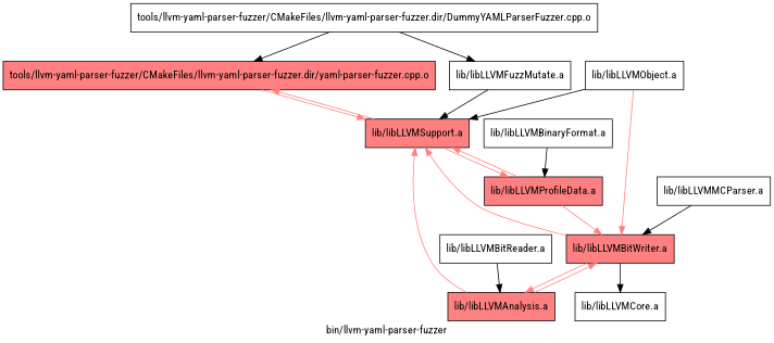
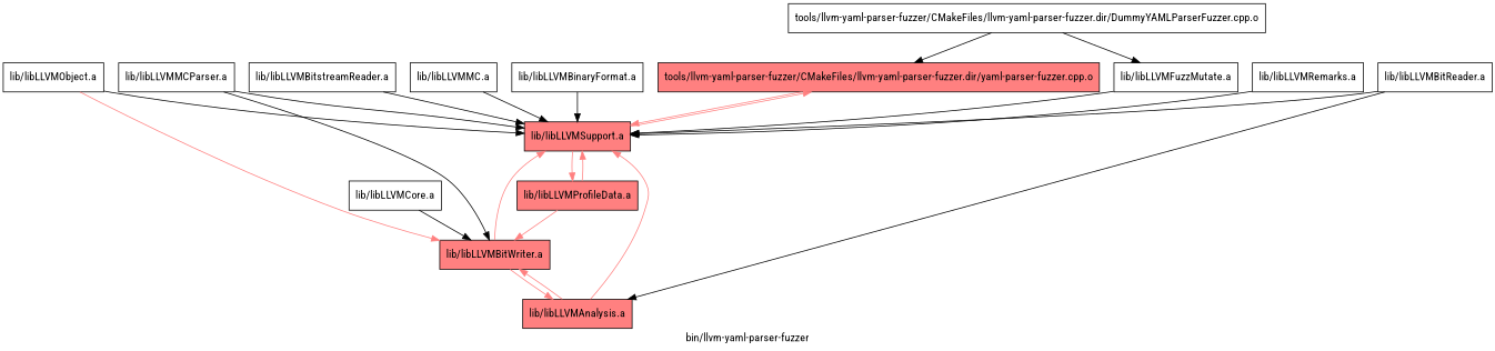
  digraph {
    fontname="Roboto Condensed"
    label="bin/llvm-yaml-parser-fuzzer"
    node [fontname="Roboto Condensed" shape=record]
    edge [fontname="Roboto Condensed"]
    n1 [label="{tools/llvm-yaml-parser-fuzzer/CMakeFiles/llvm-yaml-parser-fuzzer.dir/DummyYAMLParserFuzzer.cpp.o}"]
    n2 [fillcolor="1.000000 0.5 1" label="{tools/llvm-yaml-parser-fuzzer/CMakeFiles/llvm-yaml-parser-fuzzer.dir/yaml-parser-fuzzer.cpp.o}" style=filled]
    n3 [label="{lib/libLLVMFuzzMutate.a}"]
    n4 [fillcolor="1.000000 0.5 1" label="{lib/libLLVMSupport.a}" style=filled]
    n5 [fillcolor="1.000000 0.5 1" label="{lib/libLLVMProfileData.a}" style=filled]
    n6 [fillcolor="1.000000 0.5 1" label="{lib/libLLVMBitWriter.a}" style=filled]
    n7 [fillcolor="1.000000 0.5 1" label="{lib/libLLVMAnalysis.a}" style=filled]
    n8 [label="{lib/libLLVMObject.a}"]
    n9 [label="{lib/libLLVMBitReader.a}"]
    n10 [label="{lib/libLLVMMCParser.a}"]
    n11 [label="{lib/libLLVMCore.a}"]
+   n12 [label="{lib/libLLVMRemarks.a}"]
+   n13 [label="{lib/libLLVMBitstreamReader.a}"]
+   n14 [label="{lib/libLLVMMC.a}"]
    n15 [label="{lib/libLLVMBinaryFormat.a}"]
    n1 -> n2
    n1 -> n3
    n2 -> n4 [color="1.000000 0.5 1"]
    n3 -> n4
    n4 -> n2 [color="1.000000 0.5 1"]
    n4 -> n5 [color="1.000000 0.5 1"]
    n5 -> n4 [color="1.000000 0.5 1"]
    n5 -> n6 [color="1.000000 0.5 1"]
    n6 -> n4 [color="1.000000 0.5 1"]
    n6 -> n7 [color="1.000000 0.5 1"]
    n7 -> n4 [color="1.000000 0.5 1"]
    n7 -> n6 [color="1.000000 0.5 1"]
    n8 -> n4
    n8 -> n6 [color="1.000000 0.5 1"]
+   n9 -> n4
    n9 -> n7
+   n10 -> n4
    n10 -> n6
-   n6 -> n11
-   n15 -> n5
+   n11 -> n6
+   n12 -> n4
+   n13 -> n4
+   n14 -> n4
+   n15 -> n4
  }
